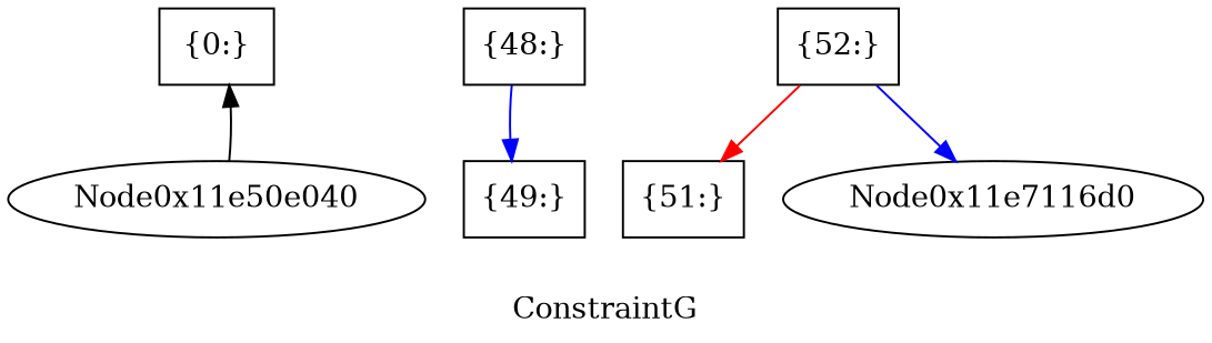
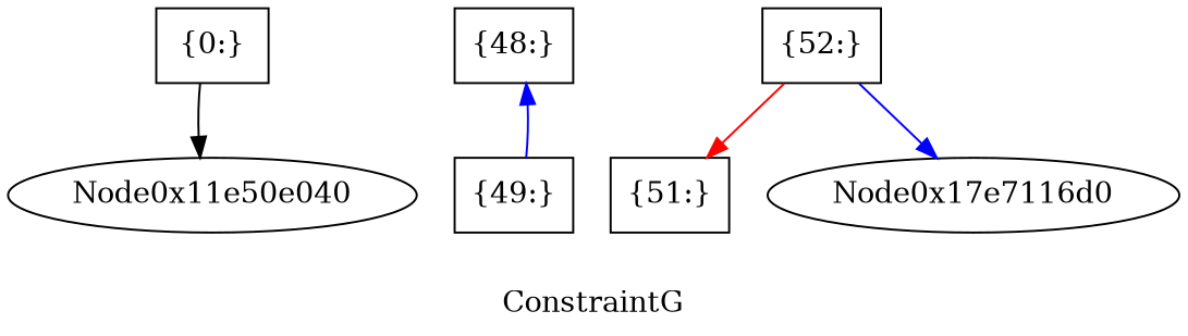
  digraph {
    label=ConstraintG
    node [shape=box]
    edge [color=blue]
    n1 [label="{0:}"]
    n2 [label=Node0x11e50e040 shape=""]
    n3 [label="{48:}"]
    n4 [label="{49:}"]
    n5 [label="{51:}"]
    n6 [label="{52:}"]
-   Node0x11e7116d0 [shape=""]
-   n2 -> n1 [color=black]
-   n3 -> n4
+   Node0x11e7116d0 [label=Node0x17e7116d0 shape=""]
+   n1 -> n2 [color=black]
+   n4 -> n3
    n6 -> n5 [color=red]
    n6 -> Node0x11e7116d0
  }
